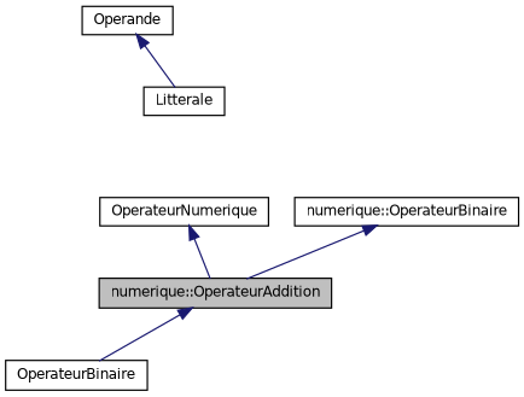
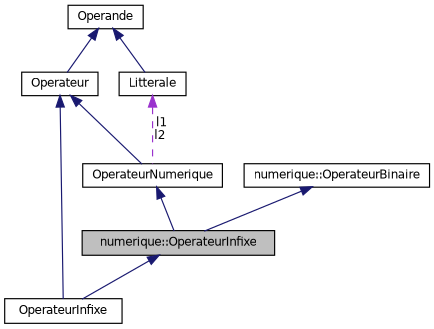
  digraph {
    node [color=black fillcolor=white fontname=Helvetica fontsize=10 shape=record style=filled]
    edge [color=midnightblue dir=back fontname=Helvetica fontsize=10 labelfontname=Helvetica labelfontsize=10 style=solid]
-   n1 [fillcolor=grey75 fontcolor=black height=0.2 label="numerique::OperateurAddition" width=0.4]
-   n2 [height=0.2 label=OperateurBinaire width=0.4]
+   n1 [fillcolor=grey75 fontcolor=black height=0.2 label="numerique::OperateurInfixe" width=0.4]
+   n2 [height=0.2 label=OperateurInfixe width=0.4]
    n3 [height=0.2 label=OperateurNumerique width=0.4]
+   n4 [height=0.2 label=Operateur width=0.4]
    n5 [height=0.2 label=Operande width=0.4]
    n6 [height=0.2 label=Litterale width=0.4]
    n7 [height=0.2 label="numerique::OperateurBinaire" width=0.4]
    n1 -> n2
    n3 -> n1
+   n4 -> n2
+   n4 -> n3
+   n5 -> n4
    n5 -> n6
+   n6 -> n3 [color=darkorchid3 label=" l1\nl2" style=dashed]
    n7 -> n1
  }
